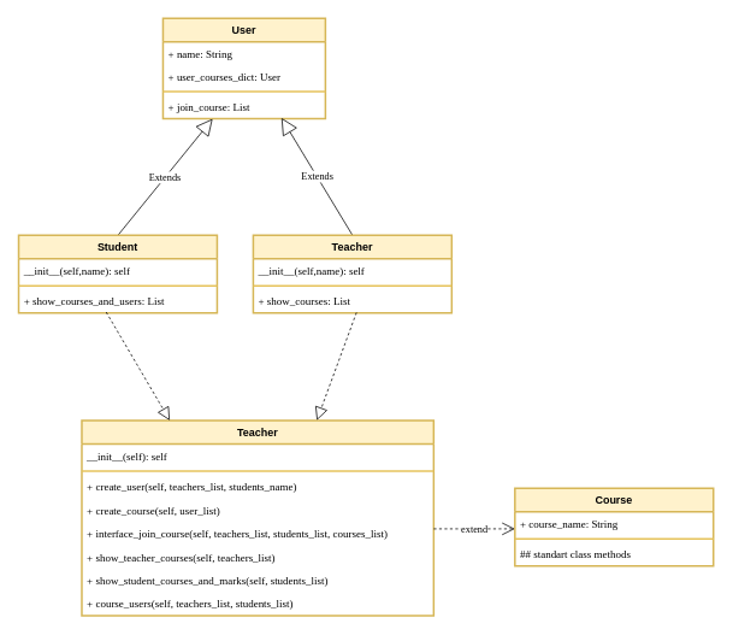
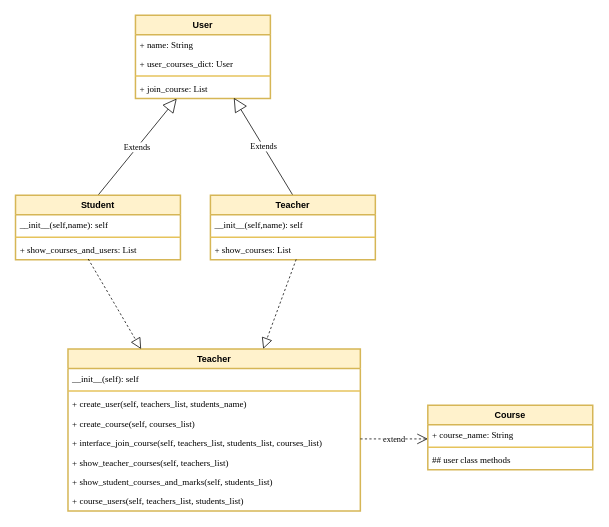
  <mxCell id="0" />
  <mxCell id="1" parent="0" />
  <mxCell id="2" value="User" style="swimlane;fontStyle=1;align=center;verticalAlign=top;childLayout=stackLayout;horizontal=1;startSize=26;horizontalStack=0;resizeParent=1;resizeParentMax=0;resizeLast=0;collapsible=1;marginBottom=0;fillColor=#fff2cc;strokeColor=#d6b656;strokeWidth=2;" vertex="1" parent="1"><mxGeometry x="180" y="20" width="180" height="111" as="geometry" /></mxCell>
  <mxCell id="3" value="+ name: String" style="text;strokeColor=none;fillColor=none;align=left;verticalAlign=top;spacingLeft=4;spacingRight=4;overflow=hidden;rotatable=0;points=[[0,0.5],[1,0.5]];portConstraint=eastwest;fontStyle=0;fontFamily=Tahoma;" vertex="1" parent="2"><mxGeometry y="26" width="180" height="26" as="geometry" /></mxCell>
  <mxCell id="4" value="+ user_courses_dict: User" style="text;strokeColor=none;fillColor=none;align=left;verticalAlign=top;spacingLeft=4;spacingRight=4;overflow=hidden;rotatable=0;points=[[0,0.5],[1,0.5]];portConstraint=eastwest;fontStyle=0;fontFamily=Tahoma;" vertex="1" parent="2"><mxGeometry y="52" width="180" height="25" as="geometry" /></mxCell>
  <mxCell id="5" value="" style="line;strokeWidth=2;fillColor=none;align=left;verticalAlign=middle;spacingTop=-1;spacingLeft=3;spacingRight=3;rotatable=0;labelPosition=right;points=[];portConstraint=eastwest;strokeColor=#E6C35C;" vertex="1" parent="2"><mxGeometry y="77" width="180" height="8" as="geometry" /></mxCell>
  <mxCell id="6" value="+ join_course: List" style="text;strokeColor=none;fillColor=none;align=left;verticalAlign=top;spacingLeft=4;spacingRight=4;overflow=hidden;rotatable=0;points=[[0,0.5],[1,0.5]];portConstraint=eastwest;fontStyle=0;fontFamily=Tahoma;" vertex="1" parent="2"><mxGeometry y="85" width="180" height="26" as="geometry" /></mxCell>
  <mxCell id="7" value="Extends" style="endArrow=block;endSize=16;endFill=0;html=1;rounded=0;fontFamily=Tahoma;exitX=0.5;exitY=0;exitDx=0;exitDy=0;" edge="1" parent="1" source="9"><mxGeometry width="160" relative="1" as="geometry"><mxPoint x="180" y="240" as="sourcePoint" /><mxPoint x="235" y="131" as="targetPoint" /></mxGeometry></mxCell>
  <mxCell id="8" value="Extends" style="endArrow=block;endSize=16;endFill=0;html=1;rounded=0;fontFamily=Tahoma;exitX=0.5;exitY=0;exitDx=0;exitDy=0;entryX=0.729;entryY=0.962;entryDx=0;entryDy=0;entryPerimeter=0;" edge="1" parent="1" source="13" target="6"><mxGeometry width="160" relative="1" as="geometry"><mxPoint x="430" y="215" as="sourcePoint" /><mxPoint x="315" y="131" as="targetPoint" /></mxGeometry></mxCell>
  <mxCell id="9" value="Student" style="swimlane;fontStyle=1;align=center;verticalAlign=top;childLayout=stackLayout;horizontal=1;startSize=26;horizontalStack=0;resizeParent=1;resizeParentMax=0;resizeLast=0;collapsible=1;marginBottom=0;fillColor=#fff2cc;strokeColor=#d6b656;strokeWidth=2;" vertex="1" parent="1"><mxGeometry x="20" y="260" width="220" height="86" as="geometry" /></mxCell>
  <mxCell id="10" value="__init__(self,name): self" style="text;strokeColor=none;fillColor=none;align=left;verticalAlign=top;spacingLeft=4;spacingRight=4;overflow=hidden;rotatable=0;points=[[0,0.5],[1,0.5]];portConstraint=eastwest;fontStyle=0;fontFamily=Tahoma;" vertex="1" parent="9"><mxGeometry y="26" width="220" height="26" as="geometry" /></mxCell>
  <mxCell id="11" value="" style="line;strokeWidth=2;fillColor=none;align=left;verticalAlign=middle;spacingTop=-1;spacingLeft=3;spacingRight=3;rotatable=0;labelPosition=right;points=[];portConstraint=eastwest;strokeColor=#E6C35C;" vertex="1" parent="9"><mxGeometry y="52" width="220" height="8" as="geometry" /></mxCell>
  <mxCell id="12" value="+ show_courses_and_users: List" style="text;strokeColor=none;fillColor=none;align=left;verticalAlign=top;spacingLeft=4;spacingRight=4;overflow=hidden;rotatable=0;points=[[0,0.5],[1,0.5]];portConstraint=eastwest;fontStyle=0;fontFamily=Tahoma;" vertex="1" parent="9"><mxGeometry y="60" width="220" height="26" as="geometry" /></mxCell>
  <mxCell id="13" value="Teacher" style="swimlane;fontStyle=1;align=center;verticalAlign=top;childLayout=stackLayout;horizontal=1;startSize=26;horizontalStack=0;resizeParent=1;resizeParentMax=0;resizeLast=0;collapsible=1;marginBottom=0;fillColor=#fff2cc;strokeColor=#d6b656;strokeWidth=2;" vertex="1" parent="1"><mxGeometry x="280" y="260" width="220" height="86" as="geometry" /></mxCell>
  <mxCell id="14" value="__init__(self,name): self" style="text;strokeColor=none;fillColor=none;align=left;verticalAlign=top;spacingLeft=4;spacingRight=4;overflow=hidden;rotatable=0;points=[[0,0.5],[1,0.5]];portConstraint=eastwest;fontStyle=0;fontFamily=Tahoma;" vertex="1" parent="13"><mxGeometry y="26" width="220" height="26" as="geometry" /></mxCell>
  <mxCell id="15" value="" style="line;strokeWidth=2;fillColor=none;align=left;verticalAlign=middle;spacingTop=-1;spacingLeft=3;spacingRight=3;rotatable=0;labelPosition=right;points=[];portConstraint=eastwest;strokeColor=#E6C35C;" vertex="1" parent="13"><mxGeometry y="52" width="220" height="8" as="geometry" /></mxCell>
  <mxCell id="16" value="+ show_courses: List" style="text;strokeColor=none;fillColor=none;align=left;verticalAlign=top;spacingLeft=4;spacingRight=4;overflow=hidden;rotatable=0;points=[[0,0.5],[1,0.5]];portConstraint=eastwest;fontStyle=0;fontFamily=Tahoma;" vertex="1" parent="13"><mxGeometry y="60" width="220" height="26" as="geometry" /></mxCell>
  <mxCell id="17" value="Course" style="swimlane;fontStyle=1;align=center;verticalAlign=top;childLayout=stackLayout;horizontal=1;startSize=26;horizontalStack=0;resizeParent=1;resizeParentMax=0;resizeLast=0;collapsible=1;marginBottom=0;fillColor=#fff2cc;strokeColor=#d6b656;strokeWidth=2;" vertex="1" parent="1"><mxGeometry x="570" y="540" width="220" height="86" as="geometry" /></mxCell>
  <mxCell id="18" value="+ course_name: String" style="text;strokeColor=none;fillColor=none;align=left;verticalAlign=top;spacingLeft=4;spacingRight=4;overflow=hidden;rotatable=0;points=[[0,0.5],[1,0.5]];portConstraint=eastwest;fontStyle=0;fontFamily=Tahoma;" vertex="1" parent="17"><mxGeometry y="26" width="220" height="26" as="geometry" /></mxCell>
  <mxCell id="19" value="" style="line;strokeWidth=2;fillColor=none;align=left;verticalAlign=middle;spacingTop=-1;spacingLeft=3;spacingRight=3;rotatable=0;labelPosition=right;points=[];portConstraint=eastwest;strokeColor=#E6C35C;" vertex="1" parent="17"><mxGeometry y="52" width="220" height="8" as="geometry" /></mxCell>
- <mxCell id="20" value="## standart class methods" style="text;strokeColor=none;fillColor=none;align=left;verticalAlign=top;spacingLeft=4;spacingRight=4;overflow=hidden;rotatable=0;points=[[0,0.5],[1,0.5]];portConstraint=eastwest;fontStyle=0;fontFamily=Tahoma;" vertex="1" parent="17"><mxGeometry y="60" width="220" height="26" as="geometry" /></mxCell>
+ <mxCell id="20" value="## user class methods" style="text;strokeColor=none;fillColor=none;align=left;verticalAlign=top;spacingLeft=4;spacingRight=4;overflow=hidden;rotatable=0;points=[[0,0.5],[1,0.5]];portConstraint=eastwest;fontStyle=0;fontFamily=Tahoma;" vertex="1" parent="17"><mxGeometry y="60" width="220" height="26" as="geometry" /></mxCell>
  <mxCell id="21" value="Teacher" style="swimlane;fontStyle=1;align=center;verticalAlign=top;childLayout=stackLayout;horizontal=1;startSize=26;horizontalStack=0;resizeParent=1;resizeParentMax=0;resizeLast=0;collapsible=1;marginBottom=0;fillColor=#fff2cc;strokeColor=#d6b656;strokeWidth=2;" vertex="1" parent="1"><mxGeometry x="90" y="465" width="390" height="216" as="geometry" /></mxCell>
  <mxCell id="22" value="__init__(self): self" style="text;strokeColor=none;fillColor=none;align=left;verticalAlign=top;spacingLeft=4;spacingRight=4;overflow=hidden;rotatable=0;points=[[0,0.5],[1,0.5]];portConstraint=eastwest;fontStyle=0;fontFamily=Tahoma;" vertex="1" parent="21"><mxGeometry y="26" width="390" height="26" as="geometry" /></mxCell>
  <mxCell id="23" value="" style="line;strokeWidth=2;fillColor=none;align=left;verticalAlign=middle;spacingTop=-1;spacingLeft=3;spacingRight=3;rotatable=0;labelPosition=right;points=[];portConstraint=eastwest;strokeColor=#E6C35C;" vertex="1" parent="21"><mxGeometry y="52" width="390" height="8" as="geometry" /></mxCell>
  <mxCell id="24" value="+ create_user(self, teachers_list, students_name)" style="text;strokeColor=none;fillColor=none;align=left;verticalAlign=top;spacingLeft=4;spacingRight=4;overflow=hidden;rotatable=0;points=[[0,0.5],[1,0.5]];portConstraint=eastwest;fontStyle=0;fontFamily=Tahoma;" vertex="1" parent="21"><mxGeometry y="60" width="390" height="26" as="geometry" /></mxCell>
- <mxCell id="25" value="+ create_course(self, user_list)" style="text;strokeColor=none;fillColor=none;align=left;verticalAlign=top;spacingLeft=4;spacingRight=4;overflow=hidden;rotatable=0;points=[[0,0.5],[1,0.5]];portConstraint=eastwest;fontStyle=0;fontFamily=Tahoma;" vertex="1" parent="21"><mxGeometry y="86" width="390" height="26" as="geometry" /></mxCell>
+ <mxCell id="25" value="+ create_course(self, courses_list)" style="text;strokeColor=none;fillColor=none;align=left;verticalAlign=top;spacingLeft=4;spacingRight=4;overflow=hidden;rotatable=0;points=[[0,0.5],[1,0.5]];portConstraint=eastwest;fontStyle=0;fontFamily=Tahoma;" vertex="1" parent="21"><mxGeometry y="86" width="390" height="26" as="geometry" /></mxCell>
  <mxCell id="26" value="+ interface_join_course(self, teachers_list, students_list, courses_list)" style="text;strokeColor=none;fillColor=none;align=left;verticalAlign=top;spacingLeft=4;spacingRight=4;overflow=hidden;rotatable=0;points=[[0,0.5],[1,0.5]];portConstraint=eastwest;fontStyle=0;fontFamily=Tahoma;" vertex="1" parent="21"><mxGeometry y="112" width="390" height="26" as="geometry" /></mxCell>
  <mxCell id="27" value="+ show_teacher_courses(self, teachers_list)" style="text;strokeColor=none;fillColor=none;align=left;verticalAlign=top;spacingLeft=4;spacingRight=4;overflow=hidden;rotatable=0;points=[[0,0.5],[1,0.5]];portConstraint=eastwest;fontStyle=0;fontFamily=Tahoma;" vertex="1" parent="21"><mxGeometry y="138" width="390" height="26" as="geometry" /></mxCell>
  <mxCell id="28" value="+ show_student_courses_and_marks(self, students_list)" style="text;strokeColor=none;fillColor=none;align=left;verticalAlign=top;spacingLeft=4;spacingRight=4;overflow=hidden;rotatable=0;points=[[0,0.5],[1,0.5]];portConstraint=eastwest;fontStyle=0;fontFamily=Tahoma;" vertex="1" parent="21"><mxGeometry y="164" width="390" height="26" as="geometry" /></mxCell>
  <mxCell id="29" value="+ course_users(self, teachers_list, students_list)" style="text;strokeColor=none;fillColor=none;align=left;verticalAlign=top;spacingLeft=4;spacingRight=4;overflow=hidden;rotatable=0;points=[[0,0.5],[1,0.5]];portConstraint=eastwest;fontStyle=0;fontFamily=Tahoma;" vertex="1" parent="21"><mxGeometry y="190" width="390" height="26" as="geometry" /></mxCell>
  <mxCell id="30" value="extend" style="endArrow=open;endSize=12;dashed=1;html=1;rounded=0;fontFamily=Tahoma;" edge="1" parent="1"><mxGeometry width="160" relative="1" as="geometry"><mxPoint x="480" y="585" as="sourcePoint" /><mxPoint x="570" y="585" as="targetPoint" /></mxGeometry></mxCell>
  <mxCell id="31" value="" style="endArrow=block;dashed=1;endFill=0;endSize=12;html=1;rounded=0;fontFamily=Tahoma;entryX=0.25;entryY=0;entryDx=0;entryDy=0;" edge="1" parent="1" target="21"><mxGeometry width="160" relative="1" as="geometry"><mxPoint x="117" y="345" as="sourcePoint" /><mxPoint x="265" y="365" as="targetPoint" /></mxGeometry></mxCell>
  <mxCell id="32" value="" style="endArrow=block;dashed=1;endFill=0;endSize=12;html=1;rounded=0;fontFamily=Tahoma;exitX=0.52;exitY=0.981;exitDx=0;exitDy=0;exitPerimeter=0;entryX=0.668;entryY=-0.001;entryDx=0;entryDy=0;entryPerimeter=0;" edge="1" parent="1" source="16" target="21"><mxGeometry width="160" relative="1" as="geometry"><mxPoint x="385" y="345.998" as="sourcePoint" /><mxPoint x="342" y="460" as="targetPoint" /></mxGeometry></mxCell>
